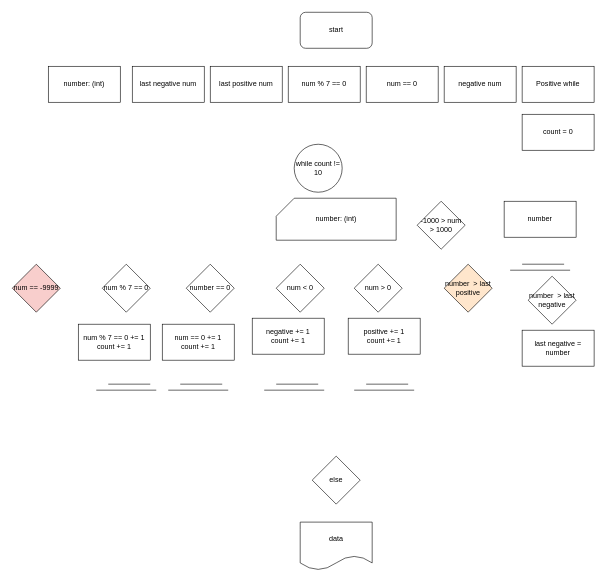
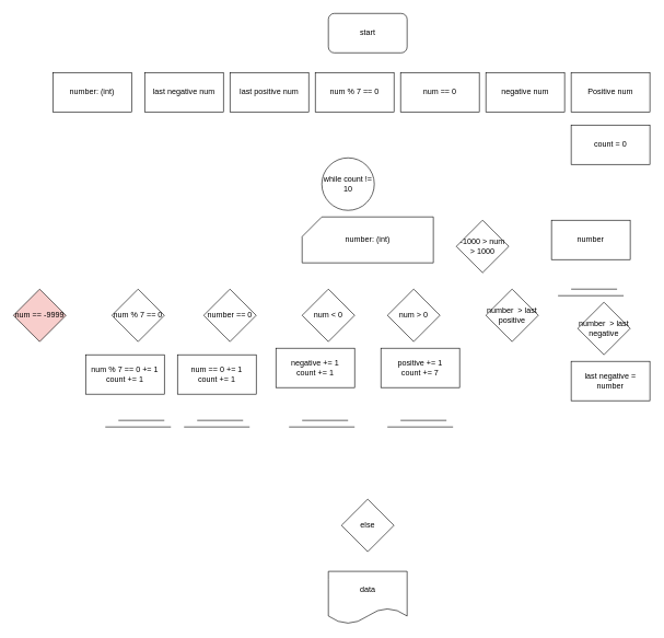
  <mxCell id="0" />
  <mxCell id="1" parent="0" />
  <mxCell id="2" value="start" style="rounded=1;whiteSpace=wrap;html=1;" vertex="1" parent="1"><mxGeometry x="500" y="20" width="120" height="60" as="geometry" /></mxCell>
  <mxCell id="3" value="number: (int)" style="shape=card;whiteSpace=wrap;html=1;" vertex="1" parent="1"><mxGeometry x="460" y="330" width="200" height="70" as="geometry" /></mxCell>
  <mxCell id="4" value="num == 0" style="whiteSpace=wrap;html=1;" vertex="1" parent="1"><mxGeometry x="610" y="110" width="120" height="60" as="geometry" /></mxCell>
  <mxCell id="5" value="num % 7 == 0" style="whiteSpace=wrap;html=1;" vertex="1" parent="1"><mxGeometry x="480" y="110" width="120" height="60" as="geometry" /></mxCell>
  <mxCell id="6" value="last positive num" style="whiteSpace=wrap;html=1;" vertex="1" parent="1"><mxGeometry x="350" y="110" width="120" height="60" as="geometry" /></mxCell>
  <mxCell id="7" value="negative num" style="whiteSpace=wrap;html=1;" vertex="1" parent="1"><mxGeometry x="740" y="110" width="120" height="60" as="geometry" /></mxCell>
- <mxCell id="8" value="Positive while" style="whiteSpace=wrap;html=1;" vertex="1" parent="1"><mxGeometry x="870" y="110" width="120" height="60" as="geometry" /></mxCell>
+ <mxCell id="8" value="Positive num" style="whiteSpace=wrap;html=1;" vertex="1" parent="1"><mxGeometry x="870" y="110" width="120" height="60" as="geometry" /></mxCell>
  <mxCell id="9" value="last negative num" style="whiteSpace=wrap;html=1;" vertex="1" parent="1"><mxGeometry x="220" y="110" width="120" height="60" as="geometry" /></mxCell>
  <mxCell id="10" value="while count != 10" style="ellipse;whiteSpace=wrap;html=1;aspect=fixed;" vertex="1" parent="1"><mxGeometry x="490" y="240" width="80" height="80" as="geometry" /></mxCell>
  <mxCell id="11" value="-1000 &amp;gt; num &amp;gt; 1000" style="rhombus;whiteSpace=wrap;html=1;" vertex="1" parent="1"><mxGeometry x="695" y="335" width="80" height="80" as="geometry" /></mxCell>
  <mxCell id="12" value="number: (int)" style="rounded=0;whiteSpace=wrap;html=1;" vertex="1" parent="1"><mxGeometry x="80" y="110" width="120" height="60" as="geometry" /></mxCell>
  <mxCell id="13" value="number" style="rounded=0;whiteSpace=wrap;html=1;" vertex="1" parent="1"><mxGeometry x="840" y="335" width="120" height="60" as="geometry" /></mxCell>
  <mxCell id="14" value="" style="endArrow=none;html=1;rounded=0;" edge="1" parent="1"><mxGeometry width="50" height="50" relative="1" as="geometry"><mxPoint x="870" y="440" as="sourcePoint" /><mxPoint x="940" y="440" as="targetPoint" /></mxGeometry></mxCell>
  <mxCell id="15" value="" style="endArrow=none;html=1;rounded=0;" edge="1" parent="1"><mxGeometry width="50" height="50" relative="1" as="geometry"><mxPoint x="850" y="450" as="sourcePoint" /><mxPoint x="950" y="450" as="targetPoint" /></mxGeometry></mxCell>
  <mxCell id="16" value="num &amp;gt; 0" style="rhombus;whiteSpace=wrap;html=1;" vertex="1" parent="1"><mxGeometry x="590" y="440" width="80" height="80" as="geometry" /></mxCell>
- <mxCell id="17" value="positive += 1&lt;div&gt;count += 1&lt;/div&gt;" style="rounded=0;whiteSpace=wrap;html=1;" vertex="1" parent="1"><mxGeometry x="580" y="530" width="120" height="60" as="geometry" /></mxCell>
+ <mxCell id="17" value="positive += 1&lt;div&gt;count += 7&lt;/div&gt;" style="rounded=0;whiteSpace=wrap;html=1;" vertex="1" parent="1"><mxGeometry x="580" y="530" width="120" height="60" as="geometry" /></mxCell>
  <mxCell id="18" value="num &amp;lt; 0" style="rhombus;whiteSpace=wrap;html=1;" vertex="1" parent="1"><mxGeometry x="460" y="440" width="80" height="80" as="geometry" /></mxCell>
  <mxCell id="19" value="negative += 1&lt;div&gt;count += 1&lt;/div&gt;" style="rounded=0;whiteSpace=wrap;html=1;" vertex="1" parent="1"><mxGeometry x="420" y="530" width="120" height="60" as="geometry" /></mxCell>
  <mxCell id="20" value="" style="endArrow=none;html=1;rounded=0;" edge="1" parent="1"><mxGeometry width="50" height="50" relative="1" as="geometry"><mxPoint x="610" y="640" as="sourcePoint" /><mxPoint x="680" y="640" as="targetPoint" /></mxGeometry></mxCell>
  <mxCell id="21" value="" style="endArrow=none;html=1;rounded=0;" edge="1" parent="1"><mxGeometry width="50" height="50" relative="1" as="geometry"><mxPoint x="590" y="650" as="sourcePoint" /><mxPoint x="690" y="650" as="targetPoint" /></mxGeometry></mxCell>
  <mxCell id="22" value="" style="endArrow=none;html=1;rounded=0;" edge="1" parent="1"><mxGeometry width="50" height="50" relative="1" as="geometry"><mxPoint x="460" y="640" as="sourcePoint" /><mxPoint x="530" y="640" as="targetPoint" /></mxGeometry></mxCell>
  <mxCell id="23" value="" style="endArrow=none;html=1;rounded=0;" edge="1" parent="1"><mxGeometry width="50" height="50" relative="1" as="geometry"><mxPoint x="440" y="650" as="sourcePoint" /><mxPoint x="540" y="650" as="targetPoint" /></mxGeometry></mxCell>
  <mxCell id="24" value="count = 0" style="rounded=0;whiteSpace=wrap;html=1;" vertex="1" parent="1"><mxGeometry x="870" y="190" width="120" height="60" as="geometry" /></mxCell>
  <mxCell id="25" value="number == 0" style="rhombus;whiteSpace=wrap;html=1;" vertex="1" parent="1"><mxGeometry x="310" y="440" width="80" height="80" as="geometry" /></mxCell>
  <mxCell id="26" value="num == 0 += 1&lt;div&gt;count += 1&lt;/div&gt;" style="rounded=0;whiteSpace=wrap;html=1;" vertex="1" parent="1"><mxGeometry x="270" y="540" width="120" height="60" as="geometry" /></mxCell>
  <mxCell id="27" value="" style="endArrow=none;html=1;rounded=0;" edge="1" parent="1"><mxGeometry width="50" height="50" relative="1" as="geometry"><mxPoint x="300" y="640" as="sourcePoint" /><mxPoint x="370" y="640" as="targetPoint" /></mxGeometry></mxCell>
  <mxCell id="28" value="" style="endArrow=none;html=1;rounded=0;" edge="1" parent="1"><mxGeometry width="50" height="50" relative="1" as="geometry"><mxPoint x="280" y="650" as="sourcePoint" /><mxPoint x="380" y="650" as="targetPoint" /></mxGeometry></mxCell>
  <mxCell id="29" value="num % 7 == 0" style="rhombus;whiteSpace=wrap;html=1;" vertex="1" parent="1"><mxGeometry x="170" y="440" width="80" height="80" as="geometry" /></mxCell>
  <mxCell id="30" value="num % 7 == 0 += 1&lt;div&gt;count += 1&lt;/div&gt;" style="rounded=0;whiteSpace=wrap;html=1;" vertex="1" parent="1"><mxGeometry x="130" y="540" width="120" height="60" as="geometry" /></mxCell>
  <mxCell id="31" value="" style="endArrow=none;html=1;rounded=0;" edge="1" parent="1"><mxGeometry width="50" height="50" relative="1" as="geometry"><mxPoint x="180" y="640" as="sourcePoint" /><mxPoint x="250" y="640" as="targetPoint" /></mxGeometry></mxCell>
  <mxCell id="32" value="" style="endArrow=none;html=1;rounded=0;" edge="1" parent="1"><mxGeometry width="50" height="50" relative="1" as="geometry"><mxPoint x="160" y="650" as="sourcePoint" /><mxPoint x="260" y="650" as="targetPoint" /></mxGeometry></mxCell>
  <mxCell id="33" value="num == -9999" style="rhombus;whiteSpace=wrap;html=1;fillColor=#f8cecc;" vertex="1" parent="1"><mxGeometry x="20" y="440" width="80" height="80" as="geometry" /></mxCell>
  <mxCell id="34" value="else" style="rhombus;whiteSpace=wrap;html=1;" vertex="1" parent="1"><mxGeometry x="520" y="760" width="80" height="80" as="geometry" /></mxCell>
  <mxCell id="35" value="data" style="shape=document;whiteSpace=wrap;html=1;boundedLbl=1;" vertex="1" parent="1"><mxGeometry x="500" y="870" width="120" height="80" as="geometry" /></mxCell>
- <mxCell id="36" value="number&amp;nbsp; &amp;gt; last positive" style="rhombus;whiteSpace=wrap;html=1;fillColor=#ffe6cc;" vertex="1" parent="1"><mxGeometry x="740" y="440" width="80" height="80" as="geometry" /></mxCell>
+ <mxCell id="36" value="number&amp;nbsp; &amp;gt; last positive" style="rhombus;whiteSpace=wrap;html=1;" vertex="1" parent="1"><mxGeometry x="740" y="440" width="80" height="80" as="geometry" /></mxCell>
  <mxCell id="37" value="number&amp;nbsp; &amp;gt; last negative" style="rhombus;whiteSpace=wrap;html=1;" vertex="1" parent="1"><mxGeometry x="880" y="460" width="80" height="80" as="geometry" /></mxCell>
  <mxCell id="38" value="last negative = number" style="rounded=0;whiteSpace=wrap;html=1;" vertex="1" parent="1"><mxGeometry x="870" y="550" width="120" height="60" as="geometry" /></mxCell>
